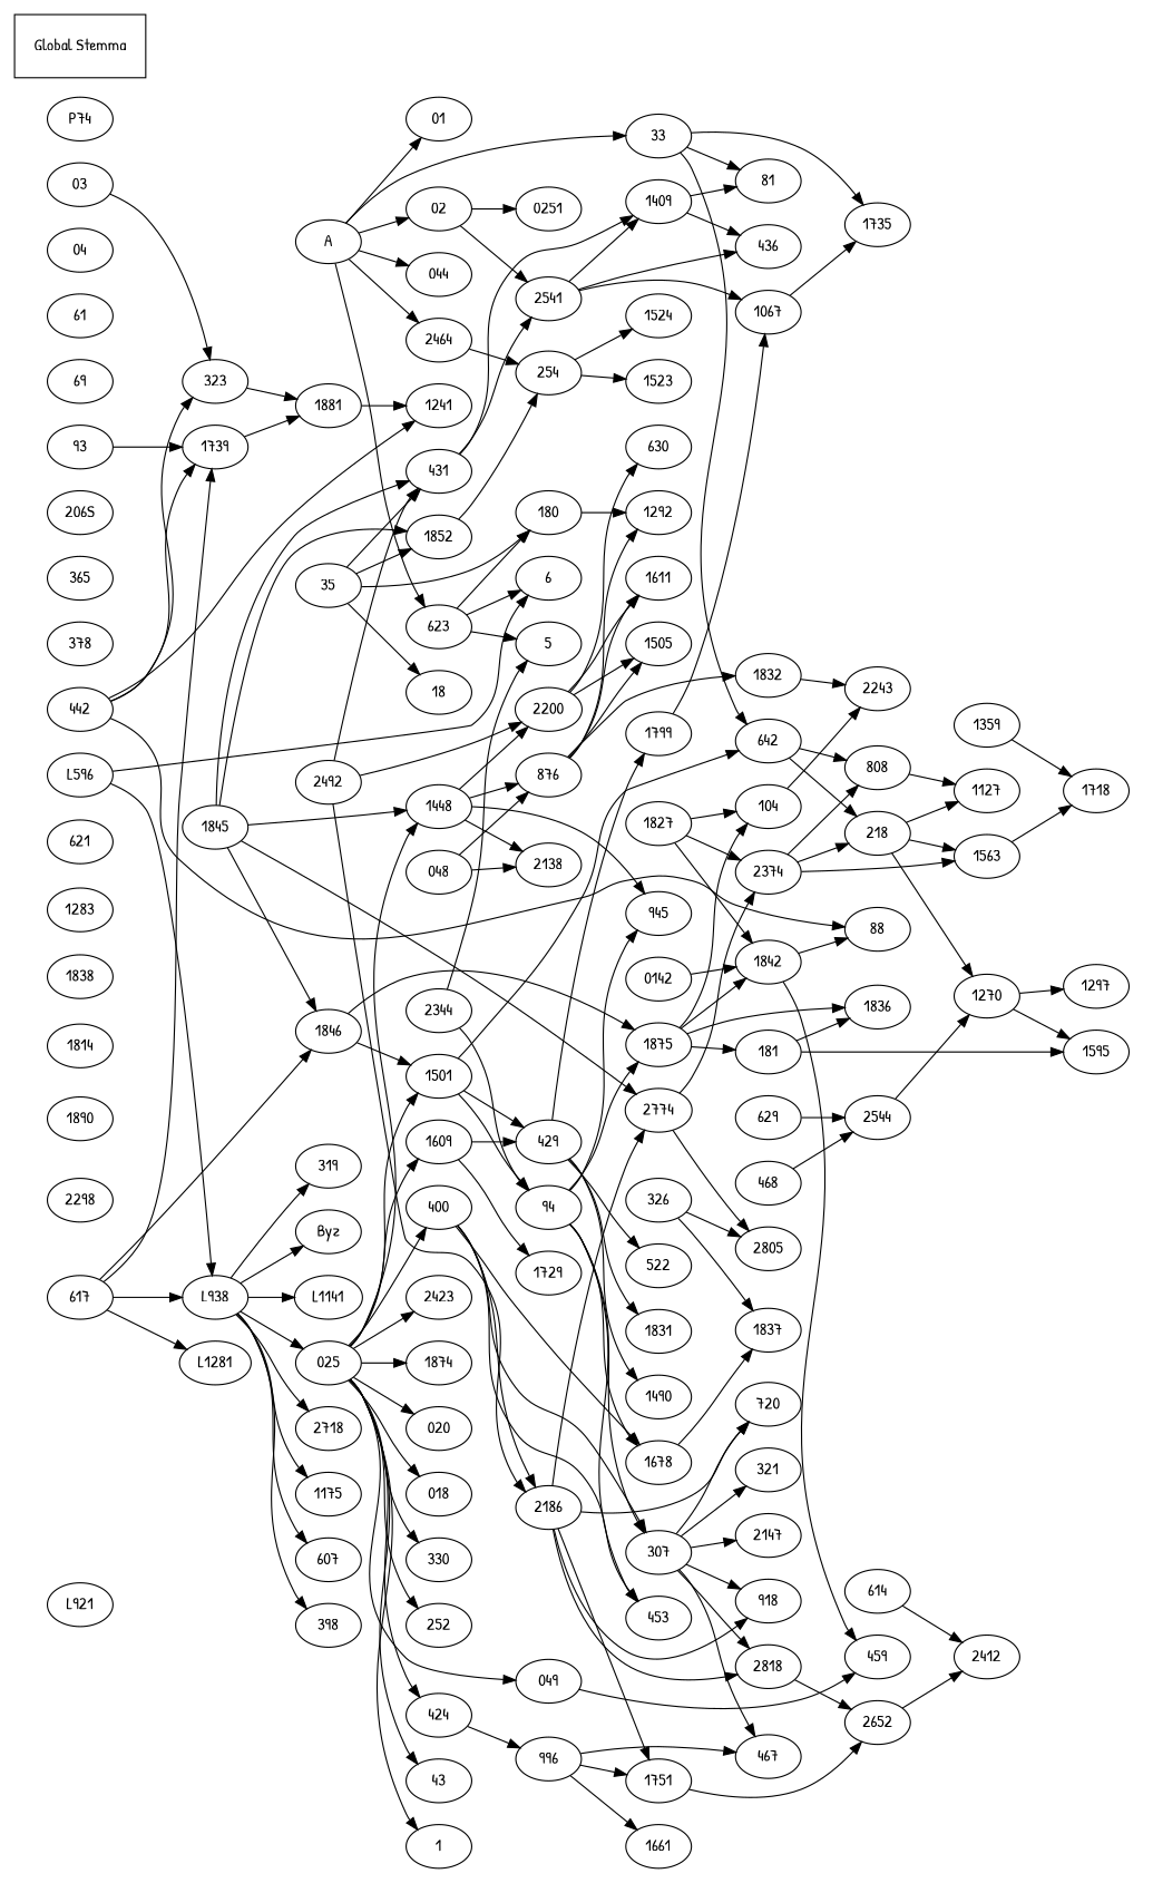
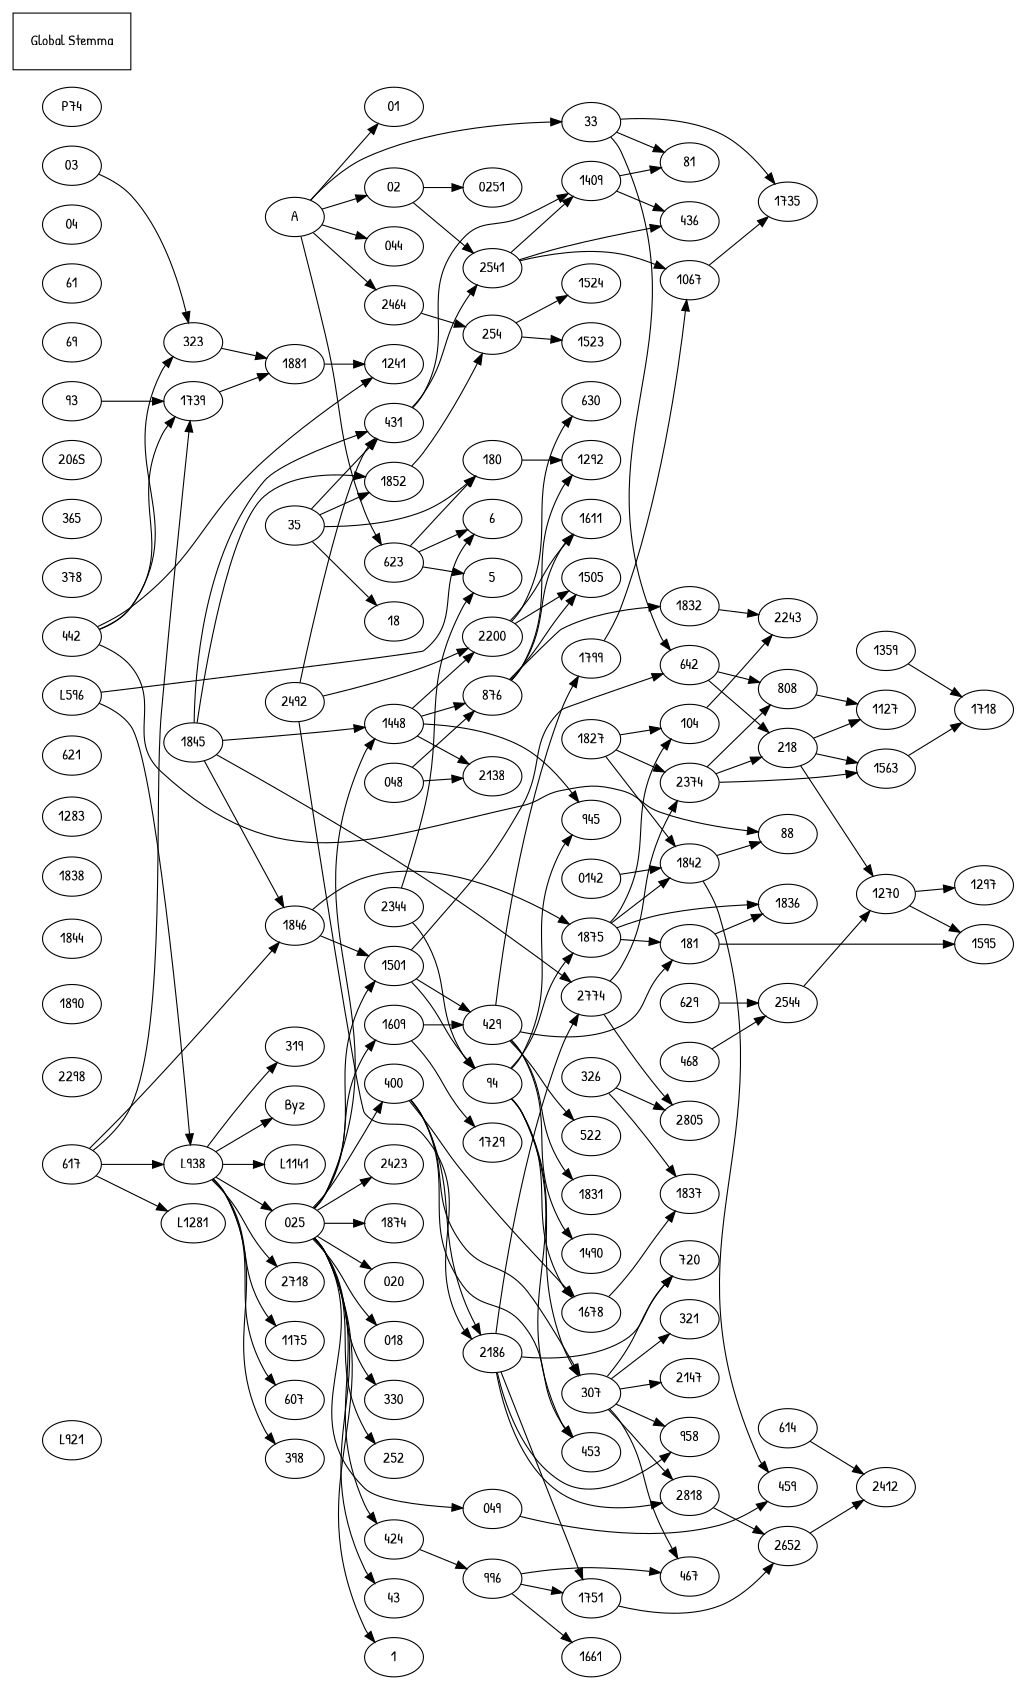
  digraph {
    fontname="Patrick Hand"
    rankdir=LR
    node [fontname="Patrick Hand" shape=ellipse]
    edge [fontname="Patrick Hand"]
    n1 [label=A]
    n2 [label=01]
    n3 [label=02]
    n4 [label=044]
    n5 [label=33]
    n6 [label=623]
    n7 [label=2464]
    n8 [label=Byz]
    n9 [label=P74]
    n10 [label=0251]
    n11 [label=2541]
    n12 [label=03]
    n13 [label=323]
    n14 [label=04]
    n15 [label=018]
    n16 [label=020]
    n17 [label=025]
    n18 [label=049]
    n19 [label=1]
    n20 [label=43]
    n21 [label=252]
    n22 [label=330]
    n23 [label=400]
    n24 [label=424]
    n25 [label=1448]
    n26 [label=1501]
    n27 [label=1609]
    n28 [label=1874]
    n29 [label=2423]
    n30 [label=048]
    n31 [label=876]
    n32 [label=2138]
    n33 [label=459]
    n34 [label=0142]
    n35 [label=1842]
    n36 [label=5]
    n37 [label=6]
    n38 [label=18]
    n39 [label=81]
    n40 [label=642]
    n41 [label=1735]
    n42 [label=35]
    n43 [label=180]
    n44 [label=431]
    n45 [label=1852]
    n46 [label=61]
    n47 [label=69]
    n48 [label=88]
    n49 [label=93]
    n50 [label=1739]
    n51 [label=94]
    n52 [label=307]
    n53 [label=453]
    n54 [label=945]
    n55 [label=1678]
    n56 [label=1875]
    n57 [label=104]
    n58 [label=2243]
    n59 [label=1292]
    n60 [label=181]
    n61 [label=1595]
    n62 [label=1836]
    n63 [label="206S"]
    n64 [label=218]
    n65 [label=1127]
    n66 [label=1270]
    n67 [label=1563]
    n68 [label=254]
    n69 [label=1523]
    n70 [label=1524]
    n71 [label=321]
    n72 [label=467]
    n73 [label=720]
-   n74 [label=918]
+   n74 [label=958]
    n75 [label=2147]
    n76 [label=2818]
    n77 [label=319]
    n78 [label=1881]
    n79 [label=326]
    n80 [label=1837]
    n81 [label=2805]
    n82 [label=365]
    n83 [label=378]
    n84 [label=398]
    n85 [label=2186]
    n86 [label=996]
    n87 [label=429]
    n88 [label=522]
    n89 [label=1490]
    n90 [label=1799]
    n91 [label=1831]
    n92 [label=1409]
    n93 [label=436]
    n94 [label=442]
    n95 [label=1241]
    n96 [label=468]
    n97 [label=2544]
    n98 [label=607]
    n99 [label=614]
    n100 [label=2412]
    n101 [label=617]
    n102 [label=1846]
    n103 [label=L938]
    n104 [label=L1281]
    n105 [label=621]
    n106 [label=629]
    n107 [label=630]
    n108 [label=808]
    n109 [label=1505]
    n110 [label=1611]
    n111 [label=1832]
    n112 [label=1661]
    n113 [label=1751]
    n114 [label=1067]
    n115 [label=1175]
    n116 [label=1283]
    n117 [label=1297]
    n118 [label=1359]
    n119 [label=1718]
    n120 [label=2200]
    n121 [label=1729]
    n122 [label=2652]
    n123 [label=1827]
    n124 [label=2374]
    n125 [label=1838]
-   n126 [label=1814]
+   n126 [label=1844]
    n127 [label=1845]
    n128 [label=2774]
    n129 [label=1890]
    n130 [label=2298]
    n131 [label=2344]
    n132 [label=2492]
    n133 [label=2718]
    n134 [label=L596]
    n135 [label=L921]
    n136 [label=L1141]
    n137 [label="Global Stemma" shape=plaintext]
    subgraph cluster_1 {
      style=invis
      n1
      n2
      n3
      n4
      n5
      n6
      n7
      n8
      n9
      n10
      n11
      n12
      n13
      n14
      n15
      n16
      n17
      n18
      n19
      n20
      n21
      n22
      n23
      n24
      n25
      n26
      n27
      n28
      n29
      n30
      n31
      n32
      n33
      n34
      n35
      n36
      n37
      n38
      n39
      n40
      n41
      n42
      n43
      n44
      n45
      n46
      n47
      n48
      n49
      n50
      n51
      n52
      n53
      n54
      n55
      n56
      n57
      n58
      n59
      n60
      n61
      n62
      n63
      n64
      n65
      n66
      n67
      n68
      n69
      n70
      n71
      n72
      n73
      n74
      n75
      n76
      n77
      n78
      n79
      n80
      n81
      n82
      n83
      n84
      n85
      n86
      n87
      n88
      n89
      n90
      n91
      n92
      n93
      n94
      n95
      n96
      n97
      n98
      n99
      n100
      n101
      n102
      n103
      n104
      n105
      n106
      n107
      n108
      n109
      n110
      n111
      n112
      n113
      n114
      n115
      n116
      n117
      n118
      n119
      n120
      n121
      n122
      n123
      n124
      n125
      n126
      n127
      n128
      n129
      n130
      n131
      n132
      n133
      n134
      n135
      n136
    }
    subgraph cluster_2 {
      n137
    }
    n1 -> n2
    n1 -> n3
    n1 -> n4
    n1 -> n5
    n1 -> n6
    n1 -> n7
    n3 -> n10
    n3 -> n11
    n5 -> n39
    n5 -> n40
    n5 -> n41
    n6 -> n36
    n6 -> n37
    n6 -> n43
    n7 -> n68
    n11 -> n92
    n11 -> n93
    n11 -> n114
    n12 -> n13
    n13 -> n78
    n17 -> n15
    n17 -> n16
    n17 -> n18
    n17 -> n19
    n17 -> n20
    n17 -> n21
    n17 -> n22
    n17 -> n23
    n17 -> n24
    n17 -> n25
    n17 -> n26
    n17 -> n27
    n17 -> n28
    n17 -> n29
    n18 -> n33
    n23 -> n52
    n23 -> n53
    n23 -> n55
    n23 -> n85
    n24 -> n86
    n25 -> n31
    n25 -> n32
    n25 -> n54
    n25 -> n120
    n26 -> n40
    n26 -> n51
    n26 -> n87
    n27 -> n87
    n27 -> n121
    n30 -> n31
    n30 -> n32
    n31 -> n59
    n31 -> n109
    n31 -> n110
    n31 -> n111
    n34 -> n35
    n35 -> n33
    n35 -> n48
    n40 -> n64
    n40 -> n108
    n42 -> n38
    n42 -> n43
    n42 -> n44
    n42 -> n45
    n43 -> n59
    n44 -> n11
    n44 -> n92
    n45 -> n68
    n49 -> n50
    n50 -> n78
    n51 -> n52
    n51 -> n53
    n51 -> n54
    n51 -> n55
    n51 -> n56
    n52 -> n71
    n52 -> n72
    n52 -> n73
    n52 -> n74
    n52 -> n75
    n52 -> n76
    n55 -> n80
    n56 -> n35
    n56 -> n57
    n56 -> n60
    n56 -> n62
    n57 -> n58
    n60 -> n61
    n60 -> n62
    n64 -> n65
    n64 -> n66
    n64 -> n67
    n66 -> n61
    n66 -> n117
    n67 -> n119
    n68 -> n69
    n68 -> n70
    n76 -> n122
    n78 -> n95
    n79 -> n80
    n79 -> n81
    n85 -> n73
    n85 -> n74
    n85 -> n76
    n85 -> n113
    n85 -> n128
    n86 -> n72
    n86 -> n112
    n86 -> n113
+   n87 -> n60
    n87 -> n88
    n87 -> n89
    n87 -> n90
    n87 -> n91
    n90 -> n114
    n92 -> n39
    n92 -> n93
    n94 -> n13
    n94 -> n48
    n94 -> n50
    n94 -> n95
    n96 -> n97
    n97 -> n66
    n99 -> n100
    n101 -> n50
    n101 -> n102
    n101 -> n103
    n101 -> n104
    n102 -> n26
    n102 -> n56
    n103 -> n8
    n103 -> n17
    n103 -> n77
    n103 -> n84
    n103 -> n98
    n103 -> n115
    n103 -> n133
    n103 -> n136
    n106 -> n97
    n108 -> n65
    n111 -> n58
    n113 -> n122
    n114 -> n41
    n118 -> n119
    n120 -> n107
    n120 -> n109
    n120 -> n110
    n122 -> n100
    n123 -> n35
    n123 -> n57
    n123 -> n124
    n124 -> n64
    n124 -> n67
    n124 -> n108
    n127 -> n25
    n127 -> n44
    n127 -> n45
    n127 -> n102
    n127 -> n128
    n128 -> n81
    n128 -> n124
    n131 -> n36
    n131 -> n51
    n132 -> n44
    n132 -> n85
    n132 -> n120
    n134 -> n37
    n134 -> n103
  }
